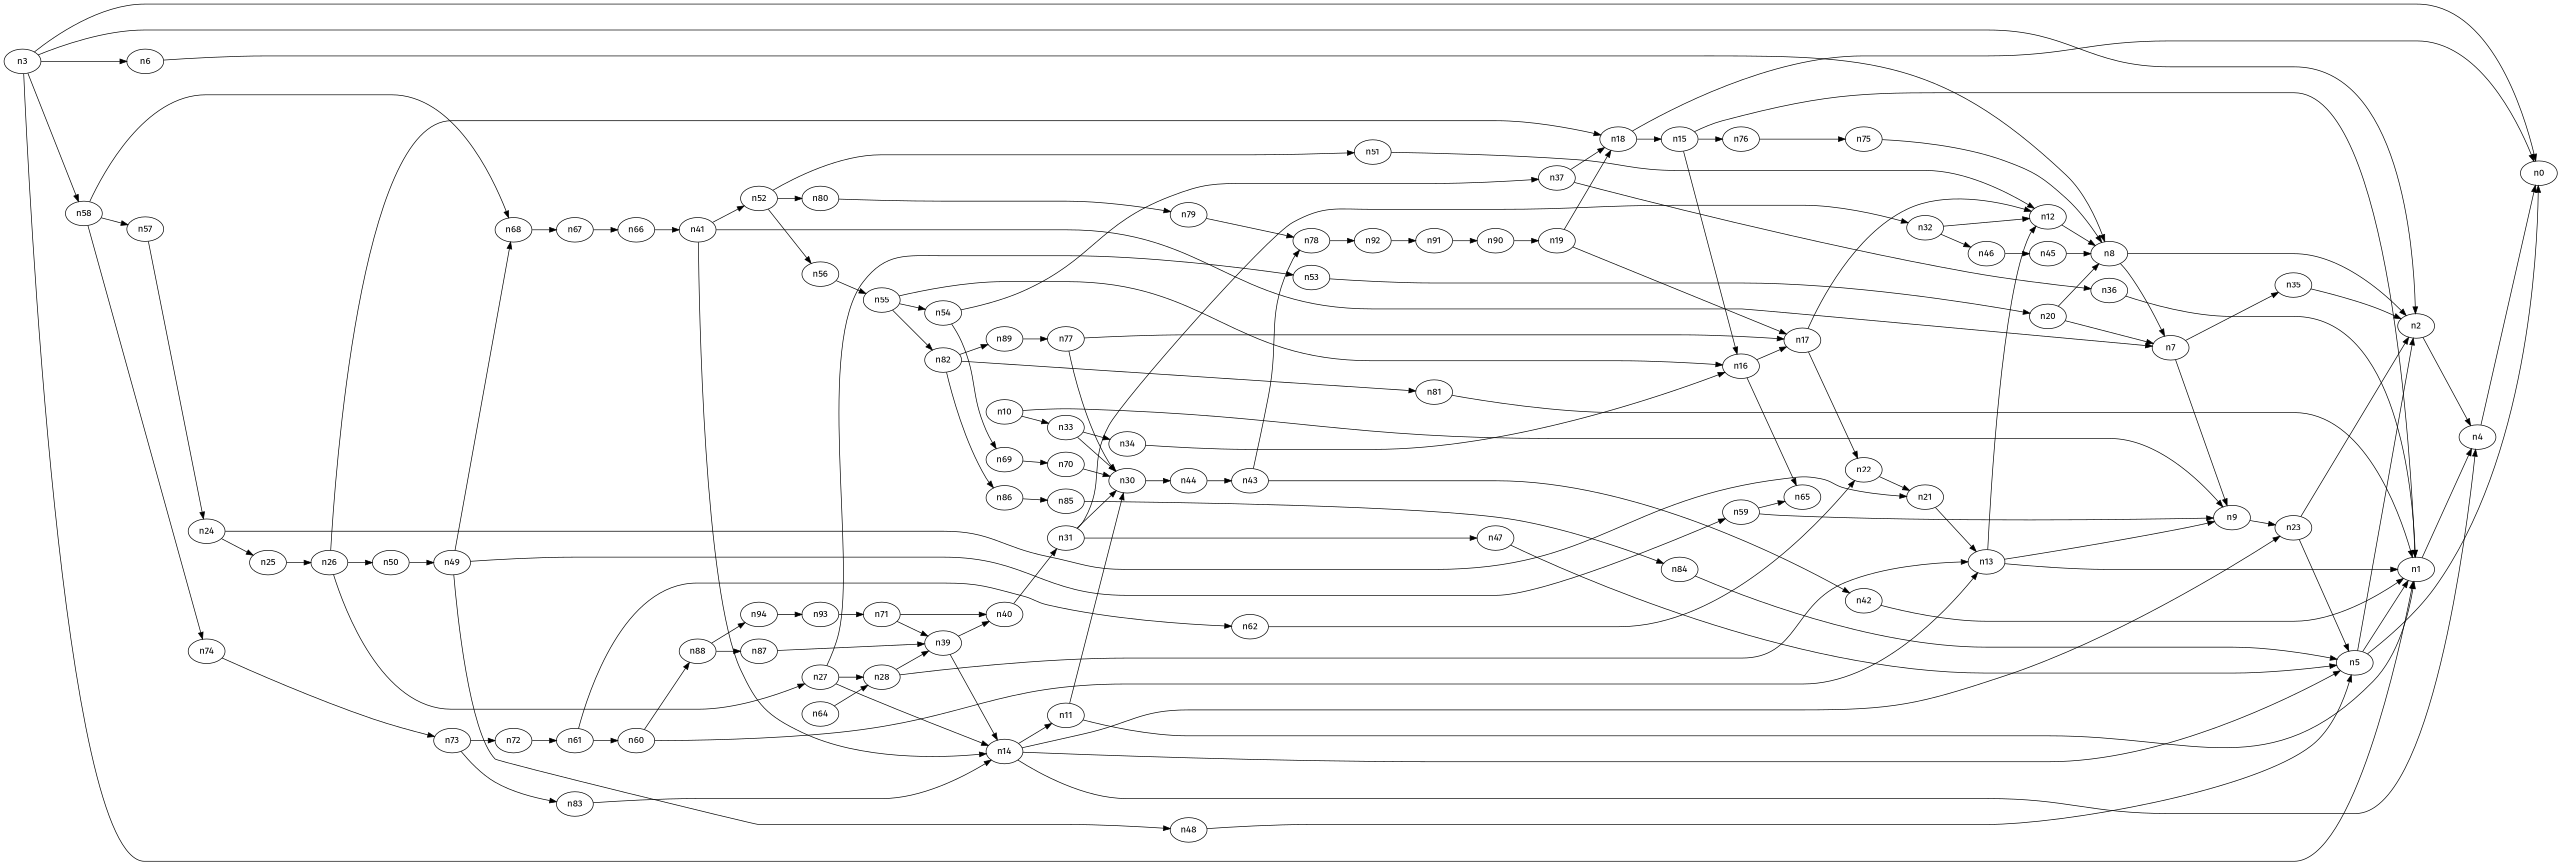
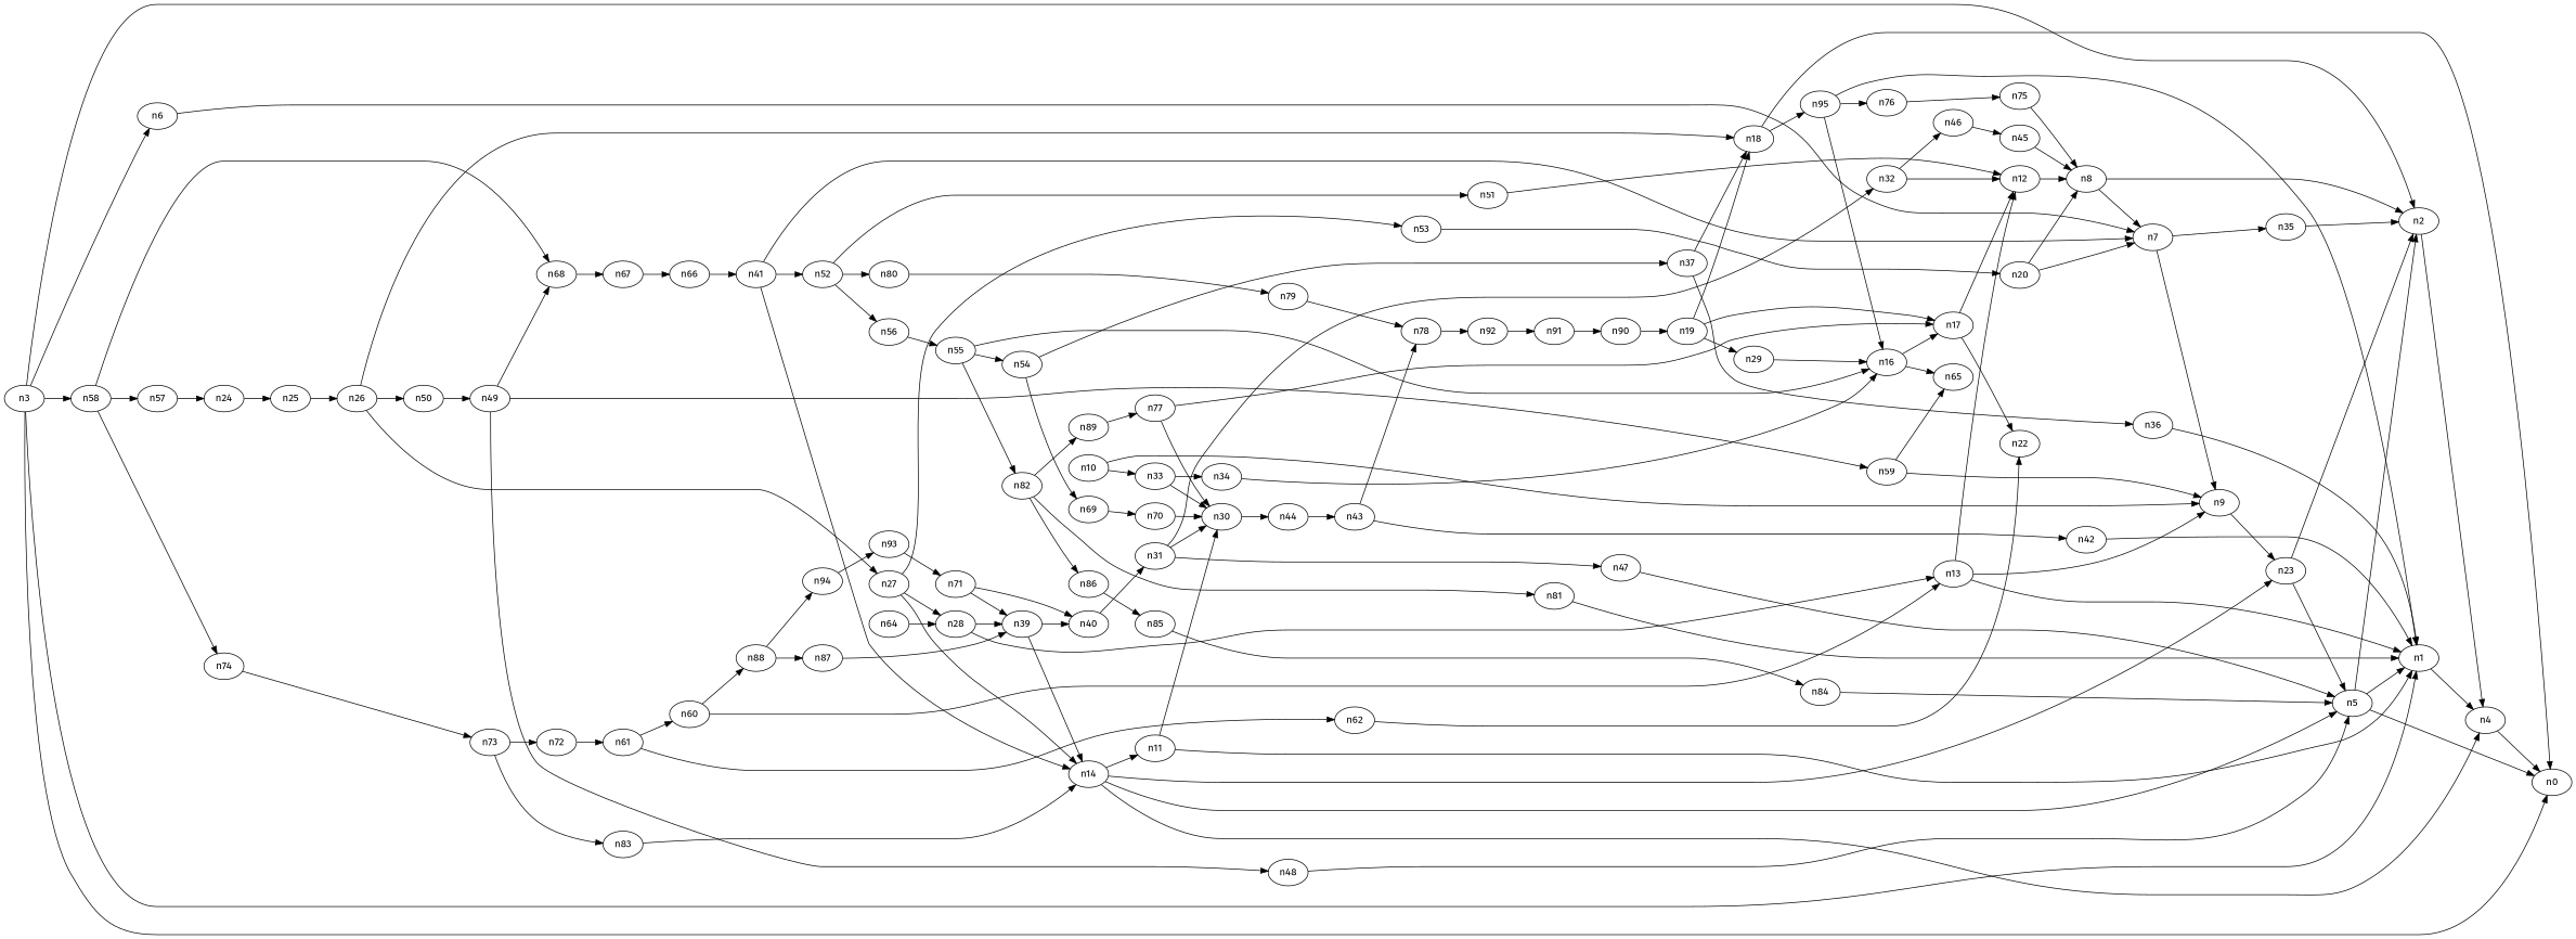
  digraph {
    fontname="Fira Sans"
    rankdir=LR
    node [fontname="Fira Sans"]
    edge [fontname="Fira Sans"]
    n1
    n4
    n0
    n2
    n3
    n6
    n58
    n7
    n68
    n57
    n74
    n9
    n35
    n67
    n24
    n73
    n5
    n23
    n8
    n10
    n33
    n30
    n34
    n44
    n16
    n11
    n43
    n12
    n13
    n14
-   n15
+   n15 [label=n95]
    n76
    n17
    n65
    n75
    n22
-   n21
    n18
    n19
+   n29
    n20
    n25
    n26
    n27
    n50
    n28
    n53
    n49
    n39
    n48
    n59
    n40
    n31
    n42
    n78
    n32
    n47
    n46
    n45
    n36
    n37
    n41
    n52
    n51
    n56
    n80
    n55
    n79
    n92
    n91
    n66
    n54
    n82
    n69
    n70
    n81
    n86
    n89
    n85
    n77
    n72
    n83
    n64
    n60
    n88
    n87
    n94
    n93
    n61
    n62
    n71
    n90
    n84
    n1 -> n4
    n4 -> n0
    n2 -> n4
    n3 -> n1
    n3 -> n0
    n3 -> n2
    n3 -> n6
    n3 -> n58
-   n6 -> n8
+   n6 -> n7
    n58 -> n68
    n58 -> n57
    n58 -> n74
    n7 -> n9
    n7 -> n35
    n68 -> n67
    n57 -> n24
    n74 -> n73
    n9 -> n23
    n35 -> n2
    n67 -> n66
-   n24 -> n21
    n24 -> n25
    n73 -> n72
    n73 -> n83
    n5 -> n1
    n5 -> n0
    n5 -> n2
    n23 -> n2
    n23 -> n5
    n8 -> n2
    n8 -> n7
    n10 -> n9
    n10 -> n33
    n33 -> n30
    n33 -> n34
    n30 -> n44
    n34 -> n16
    n44 -> n43
    n16 -> n17
    n16 -> n65
    n11 -> n1
    n11 -> n30
    n43 -> n42
    n43 -> n78
    n12 -> n8
    n13 -> n1
    n13 -> n9
    n13 -> n12
    n14 -> n4
    n14 -> n5
    n14 -> n23
    n14 -> n11
    n15 -> n1
    n15 -> n16
    n15 -> n76
    n76 -> n75
    n17 -> n12
    n17 -> n22
    n75 -> n8
-   n22 -> n21
-   n21 -> n13
    n18 -> n0
    n18 -> n15
    n19 -> n17
    n19 -> n18
+   n19 -> n29
+   n29 -> n16
    n20 -> n7
    n20 -> n8
    n25 -> n26
    n26 -> n18
    n26 -> n27
    n26 -> n50
    n27 -> n14
    n27 -> n28
    n27 -> n53
    n50 -> n49
    n28 -> n13
    n28 -> n39
    n53 -> n20
    n49 -> n68
    n49 -> n48
    n49 -> n59
    n39 -> n14
    n39 -> n40
    n48 -> n5
    n59 -> n9
    n59 -> n65
    n40 -> n31
    n31 -> n30
    n31 -> n32
    n31 -> n47
    n42 -> n1
    n78 -> n92
    n32 -> n12
    n32 -> n46
    n47 -> n5
    n46 -> n45
    n45 -> n8
    n36 -> n1
    n37 -> n18
    n37 -> n36
    n41 -> n7
    n41 -> n14
    n41 -> n52
    n52 -> n51
    n52 -> n56
    n52 -> n80
    n51 -> n12
    n56 -> n55
    n80 -> n79
    n55 -> n16
    n55 -> n54
    n55 -> n82
    n79 -> n78
    n92 -> n91
    n91 -> n90
    n66 -> n41
    n54 -> n37
    n54 -> n69
    n82 -> n81
    n82 -> n86
    n82 -> n89
    n69 -> n70
    n70 -> n30
    n81 -> n1
    n86 -> n85
    n89 -> n77
    n85 -> n84
    n77 -> n30
    n77 -> n17
    n72 -> n61
    n83 -> n14
    n64 -> n28
    n60 -> n13
    n60 -> n88
    n88 -> n87
    n88 -> n94
    n87 -> n39
    n94 -> n93
    n93 -> n71
    n61 -> n60
    n61 -> n62
    n62 -> n22
    n71 -> n39
    n71 -> n40
    n90 -> n19
    n84 -> n5
  }
